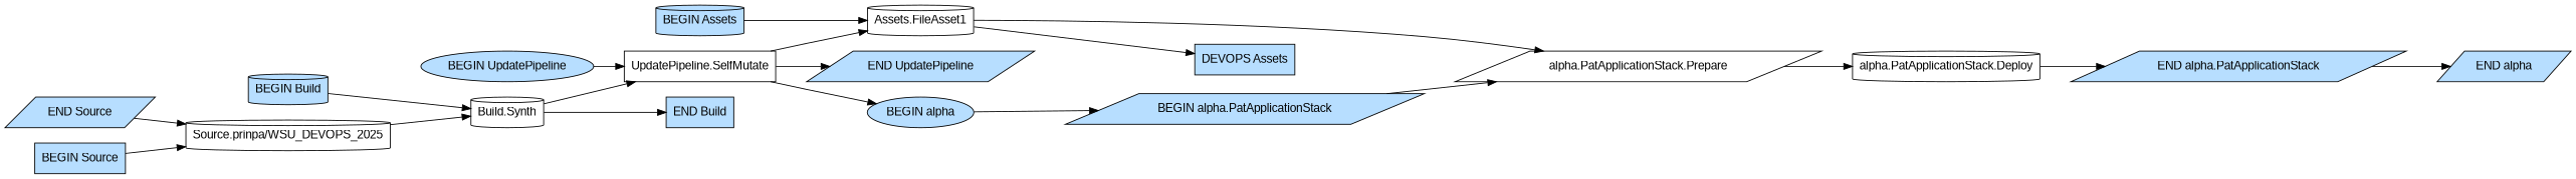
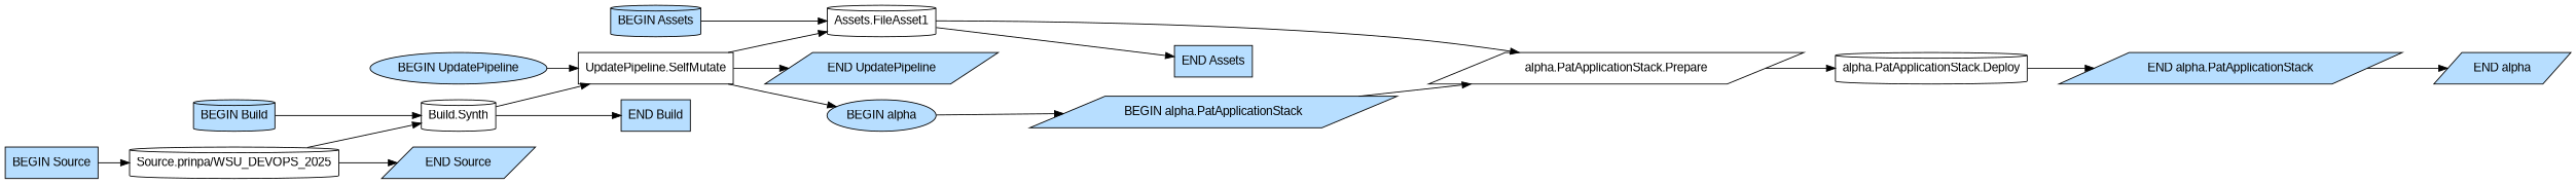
  digraph {
    fontname="Liberation Sans"
    rankdir=LR
    node [fontname="Liberation Sans" shape=cylinder fillcolor="#b7deff" style=filled]
    edge [fontname="Liberation Sans"]
    "Build.Synth" [fillcolor="" style=""]
    "BEGIN Build"
    "END Build" [shape=box]
    "UpdatePipeline.SelfMutate" [shape=box fillcolor="" style=""]
    "END UpdatePipeline" [shape=parallelogram]
    "Assets.FileAsset1" [fillcolor="" style=""]
    "BEGIN alpha" [shape=ellipse]
    "alpha.PatApplicationStack.Prepare" [shape=parallelogram fillcolor="" style=""]
    "alpha.PatApplicationStack.Deploy" [fillcolor="" style=""]
    "Source.prinpa/WSU_DEVOPS_2025" [fillcolor="" style=""]
    "END Source" [shape=parallelogram]
    "BEGIN UpdatePipeline" [shape=ellipse]
-   "END Assets" [shape=box label="DEVOPS Assets"]
+   "END Assets" [shape=box]
    "BEGIN alpha.PatApplicationStack" [shape=parallelogram]
    "BEGIN Assets"
    "END alpha" [shape=parallelogram]
    "END alpha.PatApplicationStack" [shape=parallelogram]
    "BEGIN Source" [shape=box]
    "Build.Synth" -> "END Build"
    "Build.Synth" -> "UpdatePipeline.SelfMutate"
    "BEGIN Build" -> "Build.Synth"
    "UpdatePipeline.SelfMutate" -> "END UpdatePipeline"
    "UpdatePipeline.SelfMutate" -> "Assets.FileAsset1"
    "UpdatePipeline.SelfMutate" -> "BEGIN alpha"
    "Assets.FileAsset1" -> "alpha.PatApplicationStack.Prepare"
    "Assets.FileAsset1" -> "END Assets"
    "BEGIN alpha" -> "BEGIN alpha.PatApplicationStack"
    "alpha.PatApplicationStack.Prepare" -> "alpha.PatApplicationStack.Deploy"
    "alpha.PatApplicationStack.Deploy" -> "END alpha.PatApplicationStack"
    "Source.prinpa/WSU_DEVOPS_2025" -> "Build.Synth"
-   "END Source" -> "Source.prinpa/WSU_DEVOPS_2025"
+   "Source.prinpa/WSU_DEVOPS_2025" -> "END Source"
    "BEGIN UpdatePipeline" -> "UpdatePipeline.SelfMutate"
    "BEGIN alpha.PatApplicationStack" -> "alpha.PatApplicationStack.Prepare"
    "BEGIN Assets" -> "Assets.FileAsset1"
    "END alpha.PatApplicationStack" -> "END alpha"
    "BEGIN Source" -> "Source.prinpa/WSU_DEVOPS_2025"
  }
